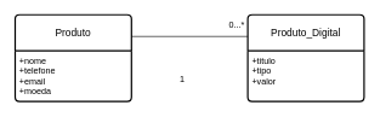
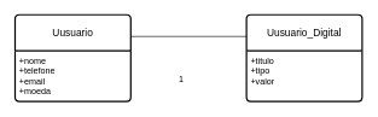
  <mxCell id="0" />
  <mxCell id="1" parent="0" />
- <mxCell id="2" value="Produto" style="swimlane;childLayout=stackLayout;horizontal=1;startSize=50;horizontalStack=0;rounded=1;fontSize=14;fontStyle=0;strokeWidth=2;resizeParent=0;resizeLast=1;shadow=0;dashed=0;align=center;arcSize=4;whiteSpace=wrap;html=1;" vertex="1" parent="1"><mxGeometry x="20" y="20" width="160" height="120" as="geometry" /></mxCell>
+ <mxCell id="2" value="Uusuario" style="swimlane;childLayout=stackLayout;horizontal=1;startSize=50;horizontalStack=0;rounded=1;fontSize=14;fontStyle=0;strokeWidth=2;resizeParent=0;resizeLast=1;shadow=0;dashed=0;align=center;arcSize=4;whiteSpace=wrap;html=1;" vertex="1" parent="1"><mxGeometry x="20" y="20" width="160" height="120" as="geometry" /></mxCell>
  <mxCell id="3" value="+nome&lt;br&gt;+telefone&lt;br&gt;&lt;div&gt;+email&lt;/div&gt;&lt;div&gt;+moeda&lt;/div&gt;" style="align=left;strokeColor=none;fillColor=none;spacingLeft=4;fontSize=12;verticalAlign=top;resizable=0;rotatable=0;part=1;html=1;" vertex="1" parent="2"><mxGeometry y="50" width="160" height="70" as="geometry" /></mxCell>
- <mxCell id="4" value="Produto_Digital" style="swimlane;childLayout=stackLayout;horizontal=1;startSize=50;horizontalStack=0;rounded=1;fontSize=14;fontStyle=0;strokeWidth=2;resizeParent=0;resizeLast=1;shadow=0;dashed=0;align=center;arcSize=4;whiteSpace=wrap;html=1;" vertex="1" parent="1"><mxGeometry x="340" y="20" width="160" height="120" as="geometry" /></mxCell>
+ <mxCell id="4" value="Uusuario_Digital" style="swimlane;childLayout=stackLayout;horizontal=1;startSize=50;horizontalStack=0;rounded=1;fontSize=14;fontStyle=0;strokeWidth=2;resizeParent=0;resizeLast=1;shadow=0;dashed=0;align=center;arcSize=4;whiteSpace=wrap;html=1;" vertex="1" parent="1"><mxGeometry x="340" y="20" width="160" height="120" as="geometry" /></mxCell>
  <mxCell id="5" value="+titulo&lt;br&gt;+tipo&lt;br&gt;+valor" style="align=left;strokeColor=none;fillColor=none;spacingLeft=4;fontSize=12;verticalAlign=top;resizable=0;rotatable=0;part=1;html=1;" vertex="1" parent="4"><mxGeometry y="50" width="160" height="70" as="geometry" /></mxCell>
  <mxCell id="6" value="" style="endArrow=none;html=1;rounded=0;exitX=1;exitY=0.25;exitDx=0;exitDy=0;entryX=0;entryY=0.25;entryDx=0;entryDy=0;" edge="1" parent="1" source="2" target="4"><mxGeometry relative="1" as="geometry"><mxPoint x="390" y="200" as="sourcePoint" /><mxPoint x="550" y="200" as="targetPoint" /></mxGeometry></mxCell>
  <mxCell id="7" value="1" style="text;strokeColor=none;align=center;fillColor=none;html=1;verticalAlign=middle;whiteSpace=wrap;rounded=0;" vertex="1" parent="1"><mxGeometry x="240" y="95" width="20" height="30" as="geometry" /></mxCell>
- <mxCell id="8" value="&lt;div&gt;0...*&lt;/div&gt;" style="text;strokeColor=none;align=center;fillColor=none;html=1;verticalAlign=middle;whiteSpace=wrap;rounded=0;" vertex="1" parent="1"><mxGeometry x="310" y="20" width="30" height="30" as="geometry" /></mxCell>
